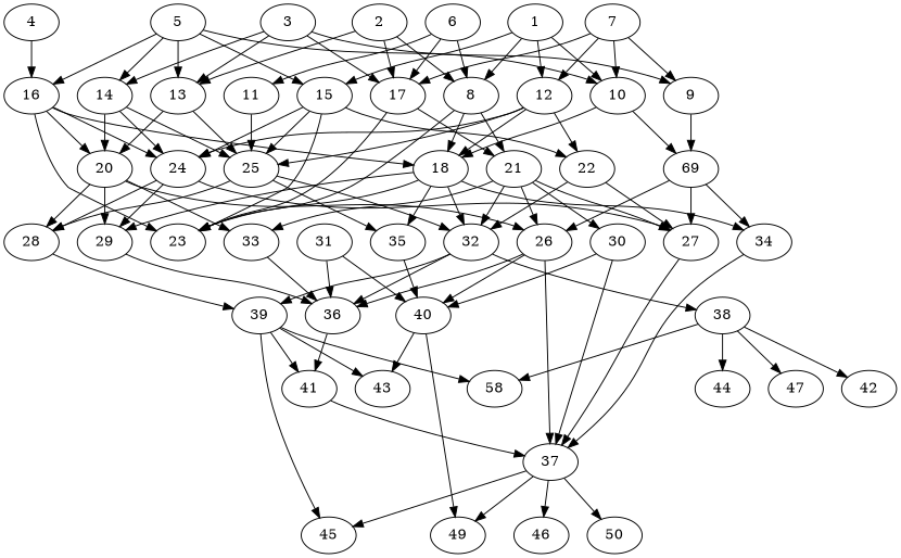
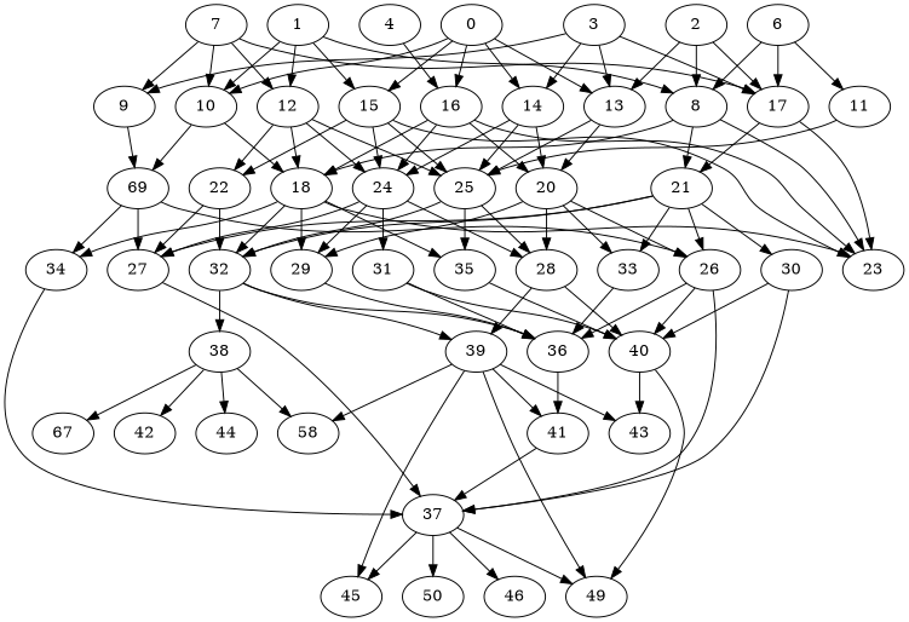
  digraph {
    node [alpha=0.01 compute_size=231928233984 result_size=1024]
    1 [compute_size=496036709272 ram=3451634 result_size=91136 trans_size=69969]
    8 [alpha=0.04 ram=41246992 result_size=13312 trans_size=242611]
    10 [alpha=0.16 compute_size=16598160450 ram=24852430 result_size=91136 trans_size=600324]
    12 [alpha=0.07 compute_size=68719476736 ram=28629528 result_size=74752 trans_size=157213]
    15 [alpha=0.07 compute_size=697011586447 ram=41491736 result_size=54272 trans_size=1014030]
    18 [alpha=0.10 compute_size=755667618 ram=11419199 result_size=29696 trans_size=385630]
    21 [compute_size=50556724012 ram=42970660 trans_size=761736]
    23 [alpha=0.17 compute_size=2388788319 ram=45783228 result_size=0 trans_size=837422]
    n9 [alpha=0.04 compute_size=1073741824000 label=69 ram=51600252 trans_size=679979]
    25 [alpha=0.18 compute_size=763648077660 ram=14668518 result_size=91136 trans_size=1010748]
    22 [compute_size=88776402920 ram=48060480 result_size=29696 trans_size=672866]
    24 [alpha=0.18 compute_size=48689059088 ram=15338437 trans_size=734739]
    29 [alpha=0.15 compute_size=15024530984 ram=47694596 result_size=13312 trans_size=606885]
    32 [alpha=0.15 compute_size=8589934592 ram=28747812 result_size=70656 trans_size=606739]
    34 [alpha=0.17 compute_size=7648418428 ram=50594528 trans_size=790524]
    35 [alpha=0.12 compute_size=6463563690 ram=30866444 result_size=9216 trans_size=974623]
    26 [alpha=0.17 compute_size=782757789696 ram=49203112 result_size=54272 trans_size=791005]
    27 [alpha=0.00 compute_size=26718313930 ram=47405472 result_size=54272 trans_size=263748]
    33 [alpha=0.05 compute_size=134217728000 ram=49593084 trans_size=332601]
    30 [alpha=0.16 compute_size=12479832778 ram=28832046 result_size=13312 trans_size=1007241]
    28 [alpha=0.00 compute_size=31361090401 ram=24917980 result_size=70656 trans_size=503150]
    31 [alpha=0.15 compute_size=245790484316 ram=36394620 result_size=91136 trans_size=732294]
    2 [ram=17876432 result_size=13312 trans_size=938479]
    13 [alpha=0.02 compute_size=368293445632 ram=35567052 result_size=9216 trans_size=230620]
    17 [alpha=0.12 compute_size=44107401566 ram=32987564 trans_size=886922]
    20 [alpha=0.16 compute_size=28991029248 ram=49632356 result_size=29696 trans_size=871451]
    3 [alpha=0.15 compute_size=41482985068 ram=1702153 result_size=70656 trans_size=382563]
    9 [alpha=0.20 ram=5295540 result_size=13312 trans_size=511161]
    14 [alpha=0.10 compute_size=17749849719 ram=25987020 result_size=70656 trans_size=450903]
    4 [alpha=0.11 compute_size=134217728000 ram=32757612 trans_size=647248]
    16 [alpha=0.00 compute_size=15720796037 ram=2228736 result_size=13312 trans_size=766305]
-   5 [compute_size=24272324928 ram=39044908 result_size=70656 trans_size=313182]
+   5 [compute_size=24272324928 ram=39044908 result_size=70656 trans_size=313182 label=0]
    6 [alpha=0.15 compute_size=134217728000 ram=36609412 trans_size=1034814]
    11 [alpha=0.14 compute_size=195080235864 ram=51302136 result_size=74752 trans_size=1021302]
    7 [alpha=0.04 compute_size=194854665053 ram=51424624 trans_size=199701]
    36 [alpha=0.06 compute_size=24235924304 ram=34552100 result_size=91136 trans_size=955118]
    39 [alpha=0.02 compute_size=1049990826 ram=14633655 result_size=70656 trans_size=445284]
    38 [compute_size=184093433772 ram=10945989 result_size=74752 trans_size=599621]
    37 [alpha=0.18 compute_size=245947333236 ram=29182254 trans_size=422511]
    40 [alpha=0.06 compute_size=26001882316 ram=20662358 trans_size=510341]
    41 [alpha=0.10 compute_size=11195457126 ram=12997917 result_size=0 trans_size=571246]
    45 [alpha=0.08 compute_size=8589934592 ram=12236540 result_size=0 trans_size=748934]
    49 [alpha=0.17 compute_size=1875222371 ram=37348192 result_size=0 trans_size=829497]
    43 [alpha=0.10 compute_size=259016810884 ram=42316220 result_size=0 trans_size=151388]
    n45 [alpha=0.03 compute_size=368293445632 label=58 ram=12631460 result_size=0 trans_size=1002267]
    42 [alpha=0.02 compute_size=12599492852 ram=41795448 result_size=0 trans_size=342355]
    44 [alpha=0.05 compute_size=19422551269 ram=37994028 result_size=0 trans_size=278739]
-   47 [alpha=0.06 compute_size=4643098273 ram=44409484 result_size=0 trans_size=961350]
+   47 [alpha=0.06 compute_size=4643098273 ram=44409484 result_size=0 trans_size=961350 label=67]
    46 [alpha=0.16 compute_size=549755813888 ram=21910746 result_size=0 trans_size=281013]
    50 [alpha=0.09 compute_size=5096780798 ram=37909508 result_size=0 trans_size=208355]
    1 -> 8
    1 -> 10
    1 -> 12
    1 -> 15
    8 -> 18
    8 -> 21
    8 -> 23
    10 -> 18
    10 -> n9
    12 -> 18
    12 -> 25
    12 -> 22
    12 -> 24
    15 -> 23
    15 -> 25
    15 -> 22
    15 -> 24
    18 -> 23
    18 -> 29
    18 -> 32
    18 -> 34
    18 -> 35
    21 -> 32
    21 -> 26
    21 -> 27
    21 -> 33
    21 -> 30
    n9 -> 34
    n9 -> 26
    n9 -> 27
    25 -> 32
    25 -> 35
    25 -> 28
    22 -> 32
    22 -> 27
    24 -> 29
    24 -> 27
    24 -> 28
+   24 -> 31
    29 -> 36
    32 -> 36
    32 -> 39
    32 -> 38
    34 -> 37
    35 -> 40
    26 -> 36
    26 -> 37
    26 -> 40
    27 -> 37
    33 -> 36
    30 -> 37
    30 -> 40
    28 -> 39
+   28 -> 40
    31 -> 36
    31 -> 40
    2 -> 8
    2 -> 13
    2 -> 17
    13 -> 25
    13 -> 20
    17 -> 21
    17 -> 23
    20 -> 29
    20 -> 26
    20 -> 33
    20 -> 28
    3 -> 13
    3 -> 17
    3 -> 9
    3 -> 14
    9 -> n9
    14 -> 25
    14 -> 24
    14 -> 20
    4 -> 16
    16 -> 18
    16 -> 23
    16 -> 24
    16 -> 20
    5 -> 10
    5 -> 15
    5 -> 13
    5 -> 14
    5 -> 16
    6 -> 8
    6 -> 17
    6 -> 11
    11 -> 25
    7 -> 10
    7 -> 12
    7 -> 17
    7 -> 9
    36 -> 41
    39 -> 41
    39 -> 45
+   39 -> 49
    39 -> 43
    39 -> n45
    38 -> n45
    38 -> 42
    38 -> 44
    38 -> 47
    37 -> 45
    37 -> 49
    37 -> 46
    37 -> 50
    40 -> 49
    40 -> 43
    41 -> 37
  }
